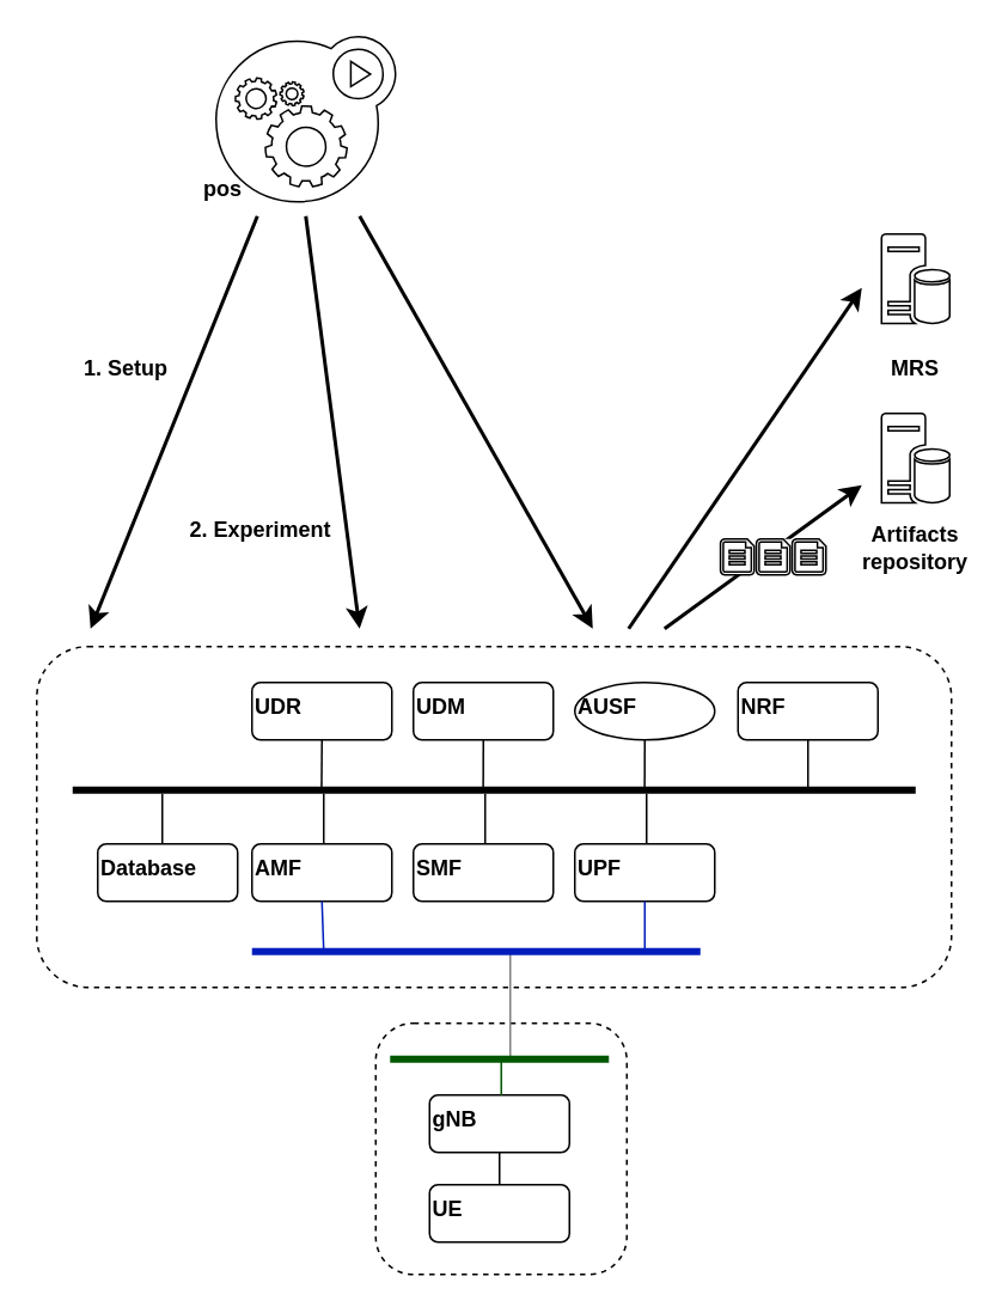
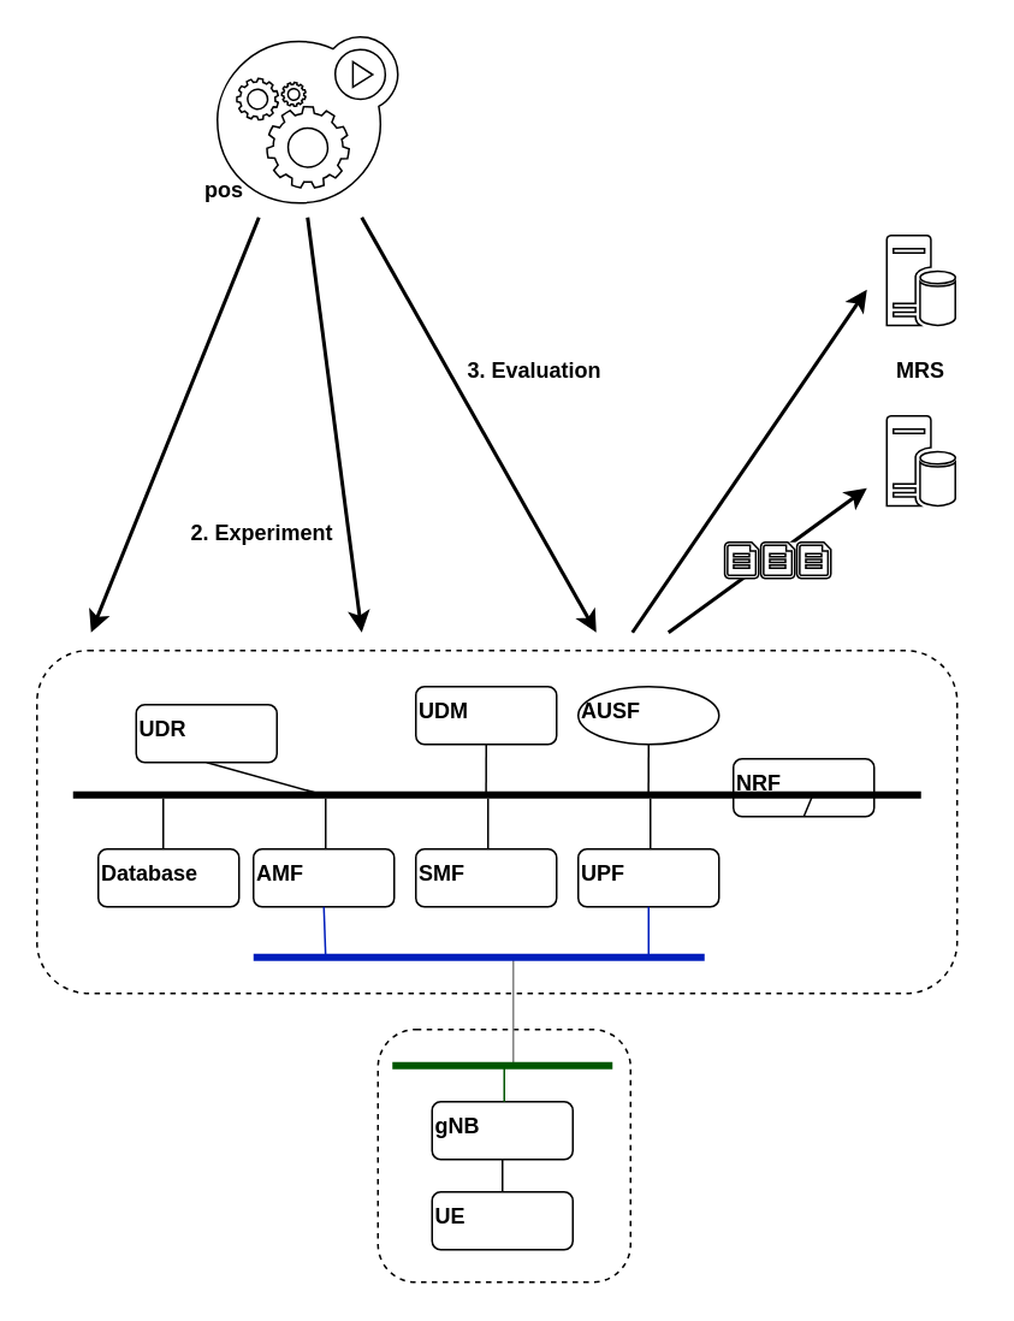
  <mxCell id="0" />
  <mxCell id="1" parent="0" />
  <mxCell id="2" value="" style="group;fontStyle=1" parent="1" vertex="1" connectable="0"><mxGeometry x="480" y="230" width="60" height="90" as="geometry" /></mxCell>
  <mxCell id="3" value="" style="sketch=0;aspect=fixed;pointerEvents=1;shadow=0;dashed=0;html=1;labelPosition=center;verticalLabelPosition=bottom;verticalAlign=top;align=center;shape=mxgraph.mscae.enterprise.database_server" parent="2" vertex="1"><mxGeometry x="11" width="38" height="50" as="geometry" /></mxCell>
- <mxCell id="4" value="&lt;font color=&quot;#000000&quot;&gt;&lt;b&gt;Artifacts repository&lt;/b&gt;&lt;/font&gt;" style="text;html=1;strokeColor=none;fillColor=none;align=center;verticalAlign=middle;whiteSpace=wrap;rounded=0;" parent="2" vertex="1"><mxGeometry y="60" width="60" height="30" as="geometry" /></mxCell>
  <mxCell id="5" value="" style="group" parent="1" vertex="1" connectable="0"><mxGeometry x="480" y="130" width="60" height="90" as="geometry" /></mxCell>
  <mxCell id="6" value="" style="sketch=0;aspect=fixed;pointerEvents=1;shadow=0;dashed=0;html=1;labelPosition=center;verticalLabelPosition=bottom;verticalAlign=top;align=center;shape=mxgraph.mscae.enterprise.database_server" parent="5" vertex="1"><mxGeometry x="11" width="38" height="50" as="geometry" /></mxCell>
  <mxCell id="7" value="&lt;font color=&quot;#000000&quot;&gt;&lt;b&gt;MRS&lt;/b&gt;&lt;/font&gt;" style="text;html=1;strokeColor=none;fillColor=none;align=center;verticalAlign=middle;whiteSpace=wrap;rounded=0;" parent="5" vertex="1"><mxGeometry y="60" width="60" height="30" as="geometry" /></mxCell>
  <mxCell id="8" value="" style="endArrow=classic;html=1;fontColor=#000000;strokeColor=#000000;strokeWidth=2;exitX=0.25;exitY=1;exitDx=0;exitDy=0;" parent="1" edge="1"><mxGeometry width="50" height="50" relative="1" as="geometry"><mxPoint x="143" y="120" as="sourcePoint" /><mxPoint x="50" y="350" as="targetPoint" /></mxGeometry></mxCell>
- <mxCell id="9" value="&lt;font color=&quot;#000000&quot;&gt;1. Setup&lt;/font&gt;" style="text;html=1;strokeColor=none;fillColor=none;align=center;verticalAlign=middle;whiteSpace=wrap;rounded=0;fontStyle=1" parent="1" vertex="1"><mxGeometry x="40" y="190" width="60" height="30" as="geometry" /></mxCell>
  <mxCell id="10" value="" style="endArrow=classic;html=1;fontColor=#000000;strokeColor=#000000;strokeWidth=2;" parent="1" edge="1"><mxGeometry width="50" height="50" relative="1" as="geometry"><mxPoint x="170" y="120" as="sourcePoint" /><mxPoint x="200" y="350" as="targetPoint" /></mxGeometry></mxCell>
  <mxCell id="11" value="&lt;font color=&quot;#000000&quot;&gt;2. Experiment&lt;/font&gt;" style="text;html=1;strokeColor=none;fillColor=none;align=center;verticalAlign=middle;whiteSpace=wrap;rounded=0;fontStyle=1" parent="1" vertex="1"><mxGeometry x="100" y="280" width="90" height="30" as="geometry" /></mxCell>
+ <mxCell id="12" value="&lt;font color=&quot;#000000&quot;&gt;3. Evaluation&lt;/font&gt;" style="text;html=1;strokeColor=none;fillColor=none;align=center;verticalAlign=middle;whiteSpace=wrap;rounded=0;fontStyle=1" parent="1" vertex="1"><mxGeometry x="251" y="190" width="90" height="30" as="geometry" /></mxCell>
  <mxCell id="13" value="" style="endArrow=classic;html=1;fontColor=#000000;strokeColor=#000000;strokeWidth=2;" parent="1" edge="1"><mxGeometry width="50" height="50" relative="1" as="geometry"><mxPoint x="200" y="120" as="sourcePoint" /><mxPoint x="330" y="350" as="targetPoint" /></mxGeometry></mxCell>
  <mxCell id="14" value="" style="endArrow=classic;html=1;fontColor=#000000;strokeColor=#000000;strokeWidth=2;" parent="1" edge="1"><mxGeometry width="50" height="50" relative="1" as="geometry"><mxPoint x="370" y="350" as="sourcePoint" /><mxPoint x="480" y="270" as="targetPoint" /></mxGeometry></mxCell>
  <mxCell id="15" value="" style="endArrow=classic;html=1;fontColor=#000000;strokeColor=#000000;strokeWidth=2;" parent="1" edge="1"><mxGeometry width="50" height="50" relative="1" as="geometry"><mxPoint x="350" y="350" as="sourcePoint" /><mxPoint x="480" y="160" as="targetPoint" /></mxGeometry></mxCell>
  <mxCell id="16" value="" style="rounded=1;whiteSpace=wrap;html=1;strokeColor=#000000;strokeWidth=1;fontColor=#000000;fillColor=none;align=center;verticalAlign=top;dashed=1;" vertex="1" parent="1"><mxGeometry x="20" y="360" width="510" height="190" as="geometry" /></mxCell>
- <mxCell id="17" value="&lt;b&gt;UDR&lt;/b&gt;" style="rounded=1;whiteSpace=wrap;html=1;strokeColor=#000000;strokeWidth=1;fontColor=#000000;fillColor=none;align=left;verticalAlign=top;" vertex="1" parent="1"><mxGeometry x="140" y="380" width="78" height="32" as="geometry" /></mxCell>
+ <mxCell id="17" value="&lt;b&gt;UDR&lt;/b&gt;" style="rounded=1;whiteSpace=wrap;html=1;strokeColor=#000000;strokeWidth=1;fontColor=#000000;fillColor=none;align=left;verticalAlign=top;" vertex="1" parent="1"><mxGeometry x="75" y="390" width="78" height="32" as="geometry" /></mxCell>
  <mxCell id="18" value="&lt;b&gt;UDM&lt;/b&gt;" style="rounded=1;whiteSpace=wrap;html=1;strokeColor=#000000;strokeWidth=1;fontColor=#000000;fillColor=none;align=left;verticalAlign=top;" vertex="1" parent="1"><mxGeometry x="230" y="380" width="78" height="32" as="geometry" /></mxCell>
- <mxCell id="19" value="&lt;b&gt;NRF&lt;/b&gt;" style="rounded=1;whiteSpace=wrap;html=1;strokeColor=#000000;strokeWidth=1;fontColor=#000000;fillColor=none;align=left;verticalAlign=top;" vertex="1" parent="1"><mxGeometry x="411" y="380" width="78" height="32" as="geometry" /></mxCell>
+ <mxCell id="19" value="&lt;b&gt;NRF&lt;/b&gt;" style="rounded=1;whiteSpace=wrap;html=1;strokeColor=#000000;strokeWidth=1;fontColor=#000000;fillColor=none;align=left;verticalAlign=top;" vertex="1" parent="1"><mxGeometry x="406" y="420" width="78" height="32" as="geometry" /></mxCell>
  <mxCell id="20" value="&lt;b&gt;AMF&lt;/b&gt;" style="rounded=1;whiteSpace=wrap;html=1;strokeColor=#000000;strokeWidth=1;fontColor=#000000;fillColor=none;align=left;verticalAlign=top;" vertex="1" parent="1"><mxGeometry x="140" y="470" width="78" height="32" as="geometry" /></mxCell>
  <mxCell id="21" value="&lt;b&gt;UPF&lt;/b&gt;" style="rounded=1;whiteSpace=wrap;html=1;strokeColor=#000000;strokeWidth=1;fontColor=#000000;fillColor=none;align=left;verticalAlign=top;" vertex="1" parent="1"><mxGeometry x="320" y="470" width="78" height="32" as="geometry" /></mxCell>
  <mxCell id="22" value="&lt;b&gt;SMF&lt;/b&gt;" style="rounded=1;whiteSpace=wrap;html=1;strokeColor=#000000;strokeWidth=1;fontColor=#000000;fillColor=none;align=left;verticalAlign=top;" vertex="1" parent="1"><mxGeometry x="230" y="470" width="78" height="32" as="geometry" /></mxCell>
  <mxCell id="23" value="&lt;b&gt;AUSF&lt;/b&gt;" style="ellipse;whiteSpace=wrap;html=1;strokeColor=#000000;strokeWidth=1;fontColor=#000000;fillColor=none;align=left;verticalAlign=top;" vertex="1" parent="1"><mxGeometry x="320" y="380" width="78" height="32" as="geometry" /></mxCell>
  <mxCell id="24" value="&lt;b&gt;Database&lt;/b&gt;" style="rounded=1;whiteSpace=wrap;html=1;strokeColor=#000000;strokeWidth=1;fontColor=#000000;fillColor=none;align=left;verticalAlign=top;" vertex="1" parent="1"><mxGeometry x="54" y="470" width="78" height="32" as="geometry" /></mxCell>
  <mxCell id="25" value="" style="endArrow=none;html=1;fontColor=#000000;strokeWidth=4;strokeColor=#000000;" edge="1" parent="1"><mxGeometry width="50" height="50" relative="1" as="geometry"><mxPoint x="510" y="440" as="sourcePoint" /><mxPoint x="40" y="440" as="targetPoint" /></mxGeometry></mxCell>
  <mxCell id="26" style="edgeStyle=none;html=1;strokeColor=#000000;strokeWidth=1;fontColor=#000000;endArrow=none;endFill=0;exitX=0.5;exitY=1;exitDx=0;exitDy=0;" edge="1" parent="1" source="19"><mxGeometry relative="1" as="geometry"><mxPoint x="450" y="440" as="targetPoint" /><mxPoint x="448.63" y="394" as="sourcePoint" /></mxGeometry></mxCell>
  <mxCell id="27" style="edgeStyle=none;html=1;strokeColor=#000000;strokeWidth=1;fontColor=#000000;endArrow=none;endFill=0;exitX=0.5;exitY=1;exitDx=0;exitDy=0;" edge="1" parent="1" source="23"><mxGeometry relative="1" as="geometry"><mxPoint x="358.92" y="440" as="targetPoint" /><mxPoint x="358.92" y="412" as="sourcePoint" /></mxGeometry></mxCell>
  <mxCell id="28" style="edgeStyle=none;html=1;strokeColor=#000000;strokeWidth=1;fontColor=#000000;endArrow=none;endFill=0;exitX=0.5;exitY=1;exitDx=0;exitDy=0;" edge="1" parent="1" source="18"><mxGeometry relative="1" as="geometry"><mxPoint x="268.92" y="440" as="targetPoint" /><mxPoint x="268.92" y="412" as="sourcePoint" /></mxGeometry></mxCell>
  <mxCell id="29" style="edgeStyle=none;html=1;strokeColor=#000000;strokeWidth=1;fontColor=#000000;endArrow=none;endFill=0;exitX=0.5;exitY=1;exitDx=0;exitDy=0;" edge="1" parent="1" source="17"><mxGeometry relative="1" as="geometry"><mxPoint x="178.79" y="440" as="targetPoint" /><mxPoint x="178.79" y="412" as="sourcePoint" /></mxGeometry></mxCell>
  <mxCell id="30" style="edgeStyle=none;html=1;strokeColor=#000000;strokeWidth=1;fontColor=#000000;endArrow=none;endFill=0;exitX=0.5;exitY=1;exitDx=0;exitDy=0;" edge="1" parent="1"><mxGeometry relative="1" as="geometry"><mxPoint x="360" y="470" as="targetPoint" /><mxPoint x="360" y="442" as="sourcePoint" /></mxGeometry></mxCell>
  <mxCell id="31" style="edgeStyle=none;html=1;strokeColor=#000000;strokeWidth=1;fontColor=#000000;endArrow=none;endFill=0;exitX=0.5;exitY=1;exitDx=0;exitDy=0;" edge="1" parent="1"><mxGeometry relative="1" as="geometry"><mxPoint x="270" y="470" as="targetPoint" /><mxPoint x="270" y="442" as="sourcePoint" /></mxGeometry></mxCell>
  <mxCell id="32" style="edgeStyle=none;html=1;strokeColor=#000000;strokeWidth=1;fontColor=#000000;endArrow=none;endFill=0;exitX=0.5;exitY=1;exitDx=0;exitDy=0;" edge="1" parent="1"><mxGeometry relative="1" as="geometry"><mxPoint x="180" y="470" as="targetPoint" /><mxPoint x="180" y="442" as="sourcePoint" /></mxGeometry></mxCell>
  <mxCell id="33" style="edgeStyle=none;html=1;strokeColor=#000000;strokeWidth=1;fontColor=#000000;endArrow=none;endFill=0;exitX=0.5;exitY=1;exitDx=0;exitDy=0;" edge="1" parent="1"><mxGeometry relative="1" as="geometry"><mxPoint x="90" y="470" as="targetPoint" /><mxPoint x="90" y="442" as="sourcePoint" /></mxGeometry></mxCell>
  <mxCell id="34" value="&lt;b&gt;gNB&lt;/b&gt;" style="rounded=1;whiteSpace=wrap;html=1;strokeColor=#000000;strokeWidth=1;fontColor=#000000;fillColor=none;align=left;verticalAlign=top;" vertex="1" parent="1"><mxGeometry x="239" y="610" width="78" height="32" as="geometry" /></mxCell>
  <mxCell id="35" value="&lt;b&gt;UE&lt;/b&gt;" style="rounded=1;whiteSpace=wrap;html=1;strokeColor=#000000;strokeWidth=1;fontColor=#000000;fillColor=none;align=left;verticalAlign=top;" vertex="1" parent="1"><mxGeometry x="239" y="660" width="78" height="32" as="geometry" /></mxCell>
  <mxCell id="36" style="edgeStyle=none;html=1;strokeColor=#000000;strokeWidth=1;fontColor=#000000;endArrow=none;endFill=0;exitX=0.5;exitY=1;exitDx=0;exitDy=0;entryX=0.5;entryY=0;entryDx=0;entryDy=0;dashed=0;" edge="1" parent="1" source="34" target="35"><mxGeometry relative="1" as="geometry"><mxPoint x="289" y="370" as="targetPoint" /><mxPoint x="289" y="342" as="sourcePoint" /></mxGeometry></mxCell>
  <mxCell id="37" style="edgeStyle=none;html=1;strokeColor=#001DBC;strokeWidth=1;fontColor=#000000;endArrow=none;endFill=0;fillColor=#0050ef;exitX=0.5;exitY=1;exitDx=0;exitDy=0;" edge="1" parent="1" source="20"><mxGeometry relative="1" as="geometry"><mxPoint x="180" y="530" as="targetPoint" /><mxPoint x="190" y="512" as="sourcePoint" /></mxGeometry></mxCell>
  <mxCell id="38" style="edgeStyle=none;html=1;strokeColor=#001DBC;strokeWidth=1;fontColor=#000000;endArrow=none;endFill=0;fillColor=#0050ef;exitX=0.5;exitY=1;exitDx=0;exitDy=0;" edge="1" parent="1" source="21"><mxGeometry relative="1" as="geometry"><mxPoint x="359" y="530" as="targetPoint" /><mxPoint x="358.71" y="502" as="sourcePoint" /></mxGeometry></mxCell>
  <mxCell id="39" value="" style="rounded=1;whiteSpace=wrap;html=1;strokeColor=#000000;strokeWidth=1;fontColor=#000000;fillColor=none;align=center;verticalAlign=top;dashed=1;" vertex="1" parent="1"><mxGeometry x="209" y="570" width="140" height="140" as="geometry" /></mxCell>
  <mxCell id="40" style="edgeStyle=none;html=1;strokeColor=#005700;strokeWidth=1;fontColor=#000000;endArrow=none;endFill=0;fillColor=#008a00;" edge="1" parent="1"><mxGeometry relative="1" as="geometry"><mxPoint x="279" y="610" as="targetPoint" /><mxPoint x="279" y="590" as="sourcePoint" /></mxGeometry></mxCell>
  <mxCell id="41" style="edgeStyle=none;html=1;strokeColor=#808080;strokeWidth=1;fontColor=#000000;endArrow=none;endFill=0;fillColor=#a20025;" edge="1" parent="1"><mxGeometry relative="1" as="geometry"><mxPoint x="284" y="590" as="targetPoint" /><mxPoint x="284" y="530" as="sourcePoint" /></mxGeometry></mxCell>
  <mxCell id="42" value="" style="endArrow=none;html=1;fontColor=#000000;strokeWidth=4;strokeColor=#001DBC;fillColor=#0050ef;" edge="1" parent="1"><mxGeometry width="50" height="50" relative="1" as="geometry"><mxPoint x="390" y="530" as="sourcePoint" /><mxPoint x="140" y="530" as="targetPoint" /></mxGeometry></mxCell>
  <mxCell id="43" value="" style="endArrow=none;html=1;fontColor=#000000;strokeWidth=4;strokeColor=#005700;fillColor=#008a00;" edge="1" parent="1"><mxGeometry width="50" height="50" relative="1" as="geometry"><mxPoint x="339" y="590" as="sourcePoint" /><mxPoint x="217" y="590" as="targetPoint" /></mxGeometry></mxCell>
  <mxCell id="44" value="" style="sketch=0;html=1;aspect=fixed;shadow=0;align=center;verticalAlign=top;shape=mxgraph.gcp2.gear_load" vertex="1" parent="1"><mxGeometry x="120" y="20" width="100" height="92" as="geometry" /></mxCell>
  <mxCell id="45" value="&lt;font color=&quot;#000000&quot;&gt;pos&lt;/font&gt;" style="text;html=1;strokeColor=none;fillColor=none;align=center;verticalAlign=middle;whiteSpace=wrap;rounded=0;fontStyle=1" vertex="1" parent="1"><mxGeometry x="79" y="90" width="90" height="30" as="geometry" /></mxCell>
  <mxCell id="46" value="" style="group;fillColor=#FFFFFF;" vertex="1" connectable="0" parent="1"><mxGeometry x="401.2" y="300" width="58.8" height="20" as="geometry" /></mxCell>
  <mxCell id="47" value="" style="sketch=0;aspect=fixed;pointerEvents=1;shadow=0;dashed=0;html=1;labelPosition=center;verticalLabelPosition=bottom;verticalAlign=top;align=center;shape=mxgraph.azure.file" vertex="1" parent="46"><mxGeometry width="18.8" height="20" as="geometry" /></mxCell>
  <mxCell id="48" value="" style="sketch=0;aspect=fixed;pointerEvents=1;shadow=0;dashed=0;html=1;labelPosition=center;verticalLabelPosition=bottom;verticalAlign=top;align=center;shape=mxgraph.azure.file" vertex="1" parent="46"><mxGeometry x="20" width="18.8" height="20" as="geometry" /></mxCell>
  <mxCell id="49" value="" style="sketch=0;aspect=fixed;pointerEvents=1;shadow=0;dashed=0;html=1;labelPosition=center;verticalLabelPosition=bottom;verticalAlign=top;align=center;shape=mxgraph.azure.file" vertex="1" parent="46"><mxGeometry x="40" width="18.8" height="20" as="geometry" /></mxCell>
